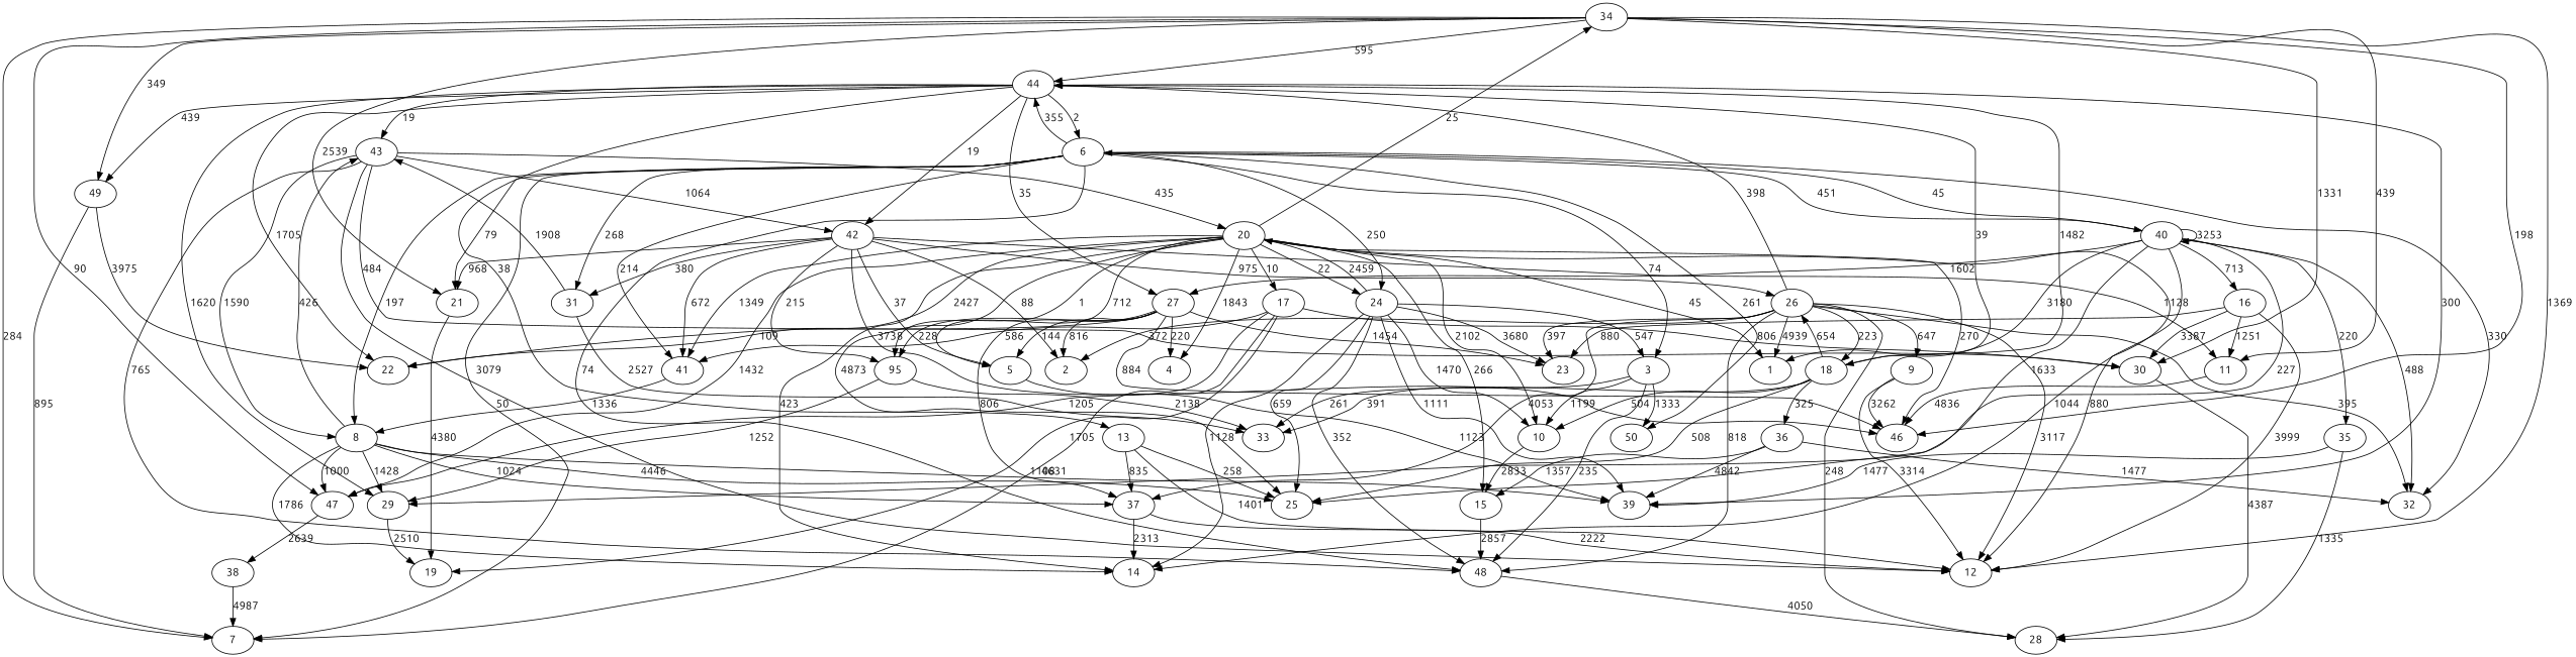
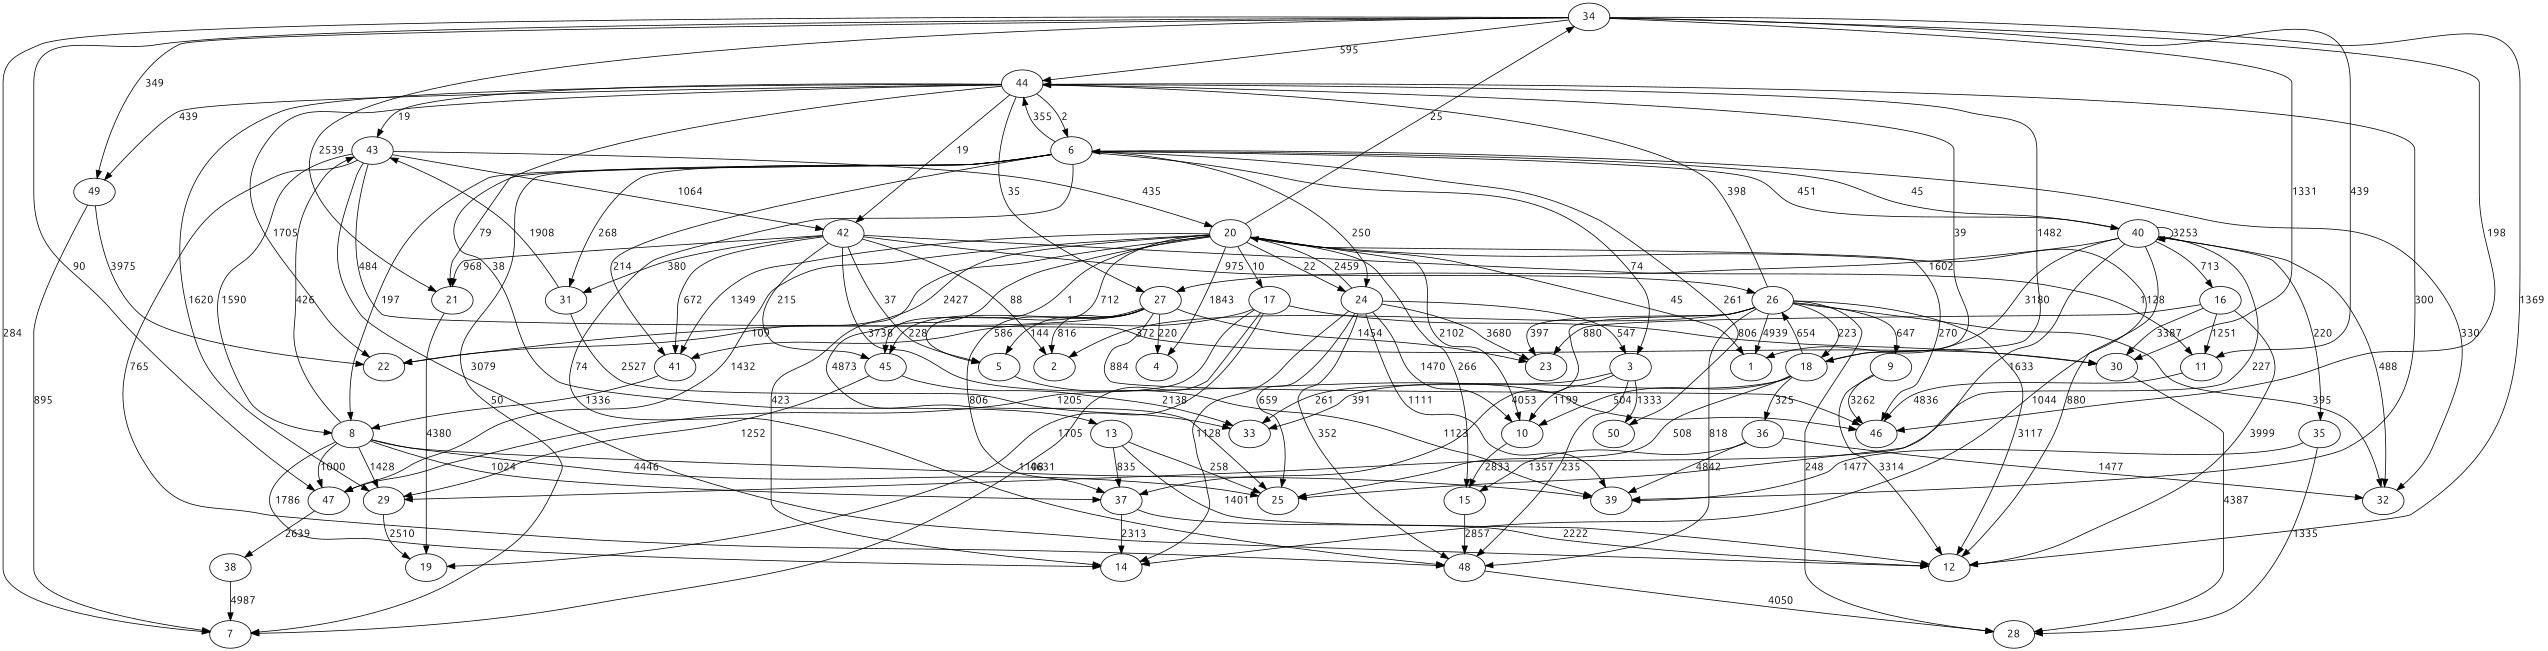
  strict digraph {
    fontname=Ubuntu
    node [fontname=Ubuntu]
    edge [fontname=Ubuntu]
    47
    38
    7
    5
    39
    31
    33
    43
    12
    30
    8
    42
    48
    20
    28
    14
    25
    37
    29
    11
    46
    2
    26
-   45 [label=95]
+   45
    21
    41
    22
    10
    15
    24
    1
    34
    4
    17
    23
    18
    44
    32
    9
    19
    3
    49
    16
    36
    13
    27
    6
    50
    40
    35
    47 -> 38 [label=2639]
    38 -> 7 [label=4987]
    5 -> 39 [label=1123]
    31 -> 33 [label=2527]
    31 -> 43 [label=1908]
    43 -> 12 [label=3079]
    43 -> 30 [label=484]
    43 -> 8 [label=1590]
    43 -> 42 [label=1064]
    43 -> 48 [label=765]
    43 -> 20 [label=435]
    30 -> 28 [label=4387]
    8 -> 47 [label=1000]
    8 -> 39 [label=1108]
    8 -> 43 [label=426]
    8 -> 14 [label=1786]
    8 -> 25 [label=4446]
    8 -> 37 [label=1024]
    8 -> 29 [label=1428]
    42 -> 5 [label=37]
    42 -> 31 [label=380]
    42 -> 11 [label=1128]
    42 -> 46 [label=3738]
    42 -> 2 [label=88]
    42 -> 26 [label=975]
    42 -> 45 [label=215]
    42 -> 21 [label=968]
    42 -> 41 [label=672]
    48 -> 28 [label=4050]
    20 -> 47 [label=1432]
    20 -> 5 [label=712]
    20 -> 12 [label=880]
    20 -> 14 [label=423]
    20 -> 25 [label=4873]
    20 -> 46 [label=270]
    20 -> 45 [label=1]
    20 -> 41 [label=1349]
    20 -> 22 [label=2427]
    20 -> 10 [label=2102]
    20 -> 15 [label=266]
    20 -> 24 [label=22]
    20 -> 1 [label=45]
    20 -> 34 [label=25]
    20 -> 4 [label=1843]
    20 -> 17 [label=10]
    37 -> 12 [label=2222]
    37 -> 14 [label=2313]
    29 -> 19 [label=2510]
    11 -> 46 [label=4836]
    26 -> 12 [label=3117]
    26 -> 48 [label=818]
    26 -> 28 [label=248]
    26 -> 37 [label=4053]
    26 -> 2 [label=372]
    26 -> 1 [label=4939]
    26 -> 23 [label=397]
    26 -> 18 [label=223]
    26 -> 44 [label=398]
    26 -> 32 [label=395]
    26 -> 9 [label=647]
    45 -> 33 [label=2138]
    45 -> 29 [label=1252]
    21 -> 19 [label=4380]
    41 -> 8 [label=1336]
    10 -> 15 [label=2833]
    15 -> 48 [label=2857]
    24 -> 39 [label=1111]
    24 -> 48 [label=352]
    24 -> 20 [label=2459]
    24 -> 14 [label=1128]
    24 -> 25 [label=659]
    24 -> 10 [label=1470]
    24 -> 23 [label=3680]
    24 -> 3 [label=547]
    34 -> 47 [label=90]
    34 -> 7 [label=284]
    34 -> 12 [label=1369]
    34 -> 30 [label=1331]
    34 -> 11 [label=439]
    34 -> 46 [label=198]
    34 -> 21 [label=2539]
    34 -> 44 [label=595]
    34 -> 49 [label=349]
    17 -> 47 [label=1205]
    17 -> 7 [label=4631]
    17 -> 30 [label=806]
    17 -> 41 [label=586]
    17 -> 19 [label=1705]
    18 -> 33 [label=391]
    18 -> 25 [label=508]
    18 -> 26 [label=654]
    18 -> 10 [label=504]
    18 -> 44 [label=1482]
    18 -> 36 [label=325]
    44 -> 39 [label=300]
    44 -> 43 [label=19]
    44 -> 42 [label=19]
    44 -> 29 [label=1620]
    44 -> 22 [label=1705]
    44 -> 18 [label=39]
    44 -> 49 [label=439]
    44 -> 13 [label=38]
    44 -> 27 [label=35]
    44 -> 6 [label=2]
    9 -> 12 [label=3314]
    9 -> 46 [label=3262]
    3 -> 33 [label=261]
    3 -> 48 [label=235]
    3 -> 10 [label=1199]
    3 -> 50 [label=1333]
    49 -> 7 [label=895]
    49 -> 22 [label=3975]
    16 -> 12 [label=3999]
    16 -> 30 [label=3387]
    16 -> 11 [label=1251]
    16 -> 23 [label=880]
    36 -> 39 [label=4842]
    36 -> 15 [label=1357]
    36 -> 32 [label=1477]
    13 -> 12 [label=1401]
    13 -> 25 [label=258]
    13 -> 37 [label=835]
    27 -> 5 [label=144]
    27 -> 37 [label=806]
    27 -> 46 [label=884]
    27 -> 2 [label=816]
    27 -> 45 [label=228]
    27 -> 22 [label=109]
    27 -> 4 [label=220]
    27 -> 23 [label=1454]
    6 -> 7 [label=50]
    6 -> 31 [label=268]
    6 -> 8 [label=197]
    6 -> 48 [label=74]
    6 -> 21 [label=79]
    6 -> 41 [label=214]
    6 -> 24 [label=250]
    6 -> 44 [label=355]
    6 -> 32 [label=330]
    6 -> 3 [label=74]
    6 -> 50 [label=261]
    6 -> 40 [label=45]
    40 -> 14 [label=1044]
    40 -> 25 [label=1633]
    40 -> 29 [label=227]
    40 -> 1 [label=3180]
    40 -> 32 [label=488]
    40 -> 16 [label=713]
    40 -> 27 [label=1602]
    40 -> 6 [label=451]
    40 -> 40 [label=3253]
    40 -> 35 [label=220]
    35 -> 39 [label=1477]
    35 -> 28 [label=1335]
  }
